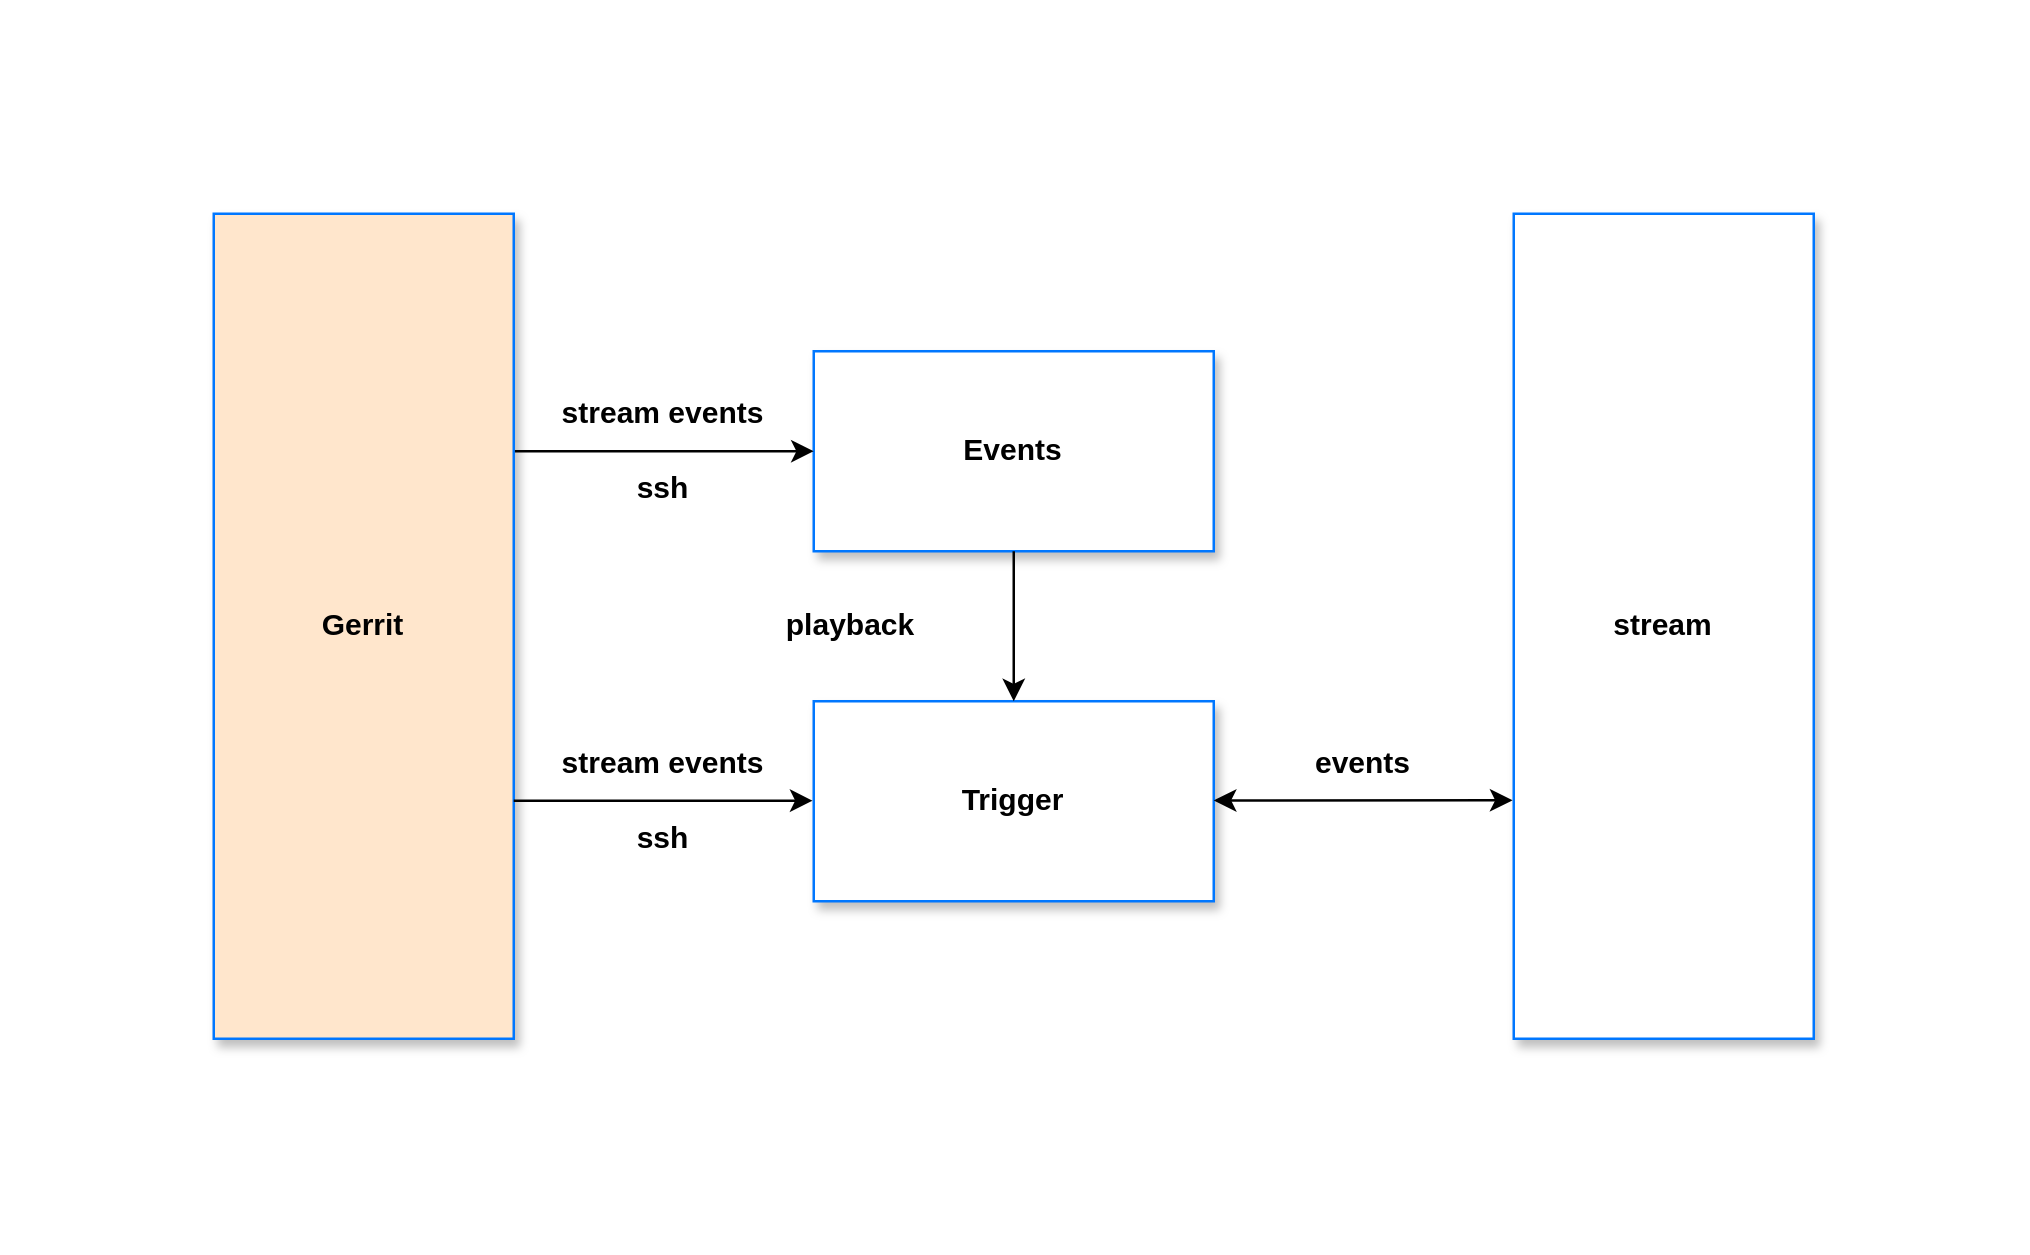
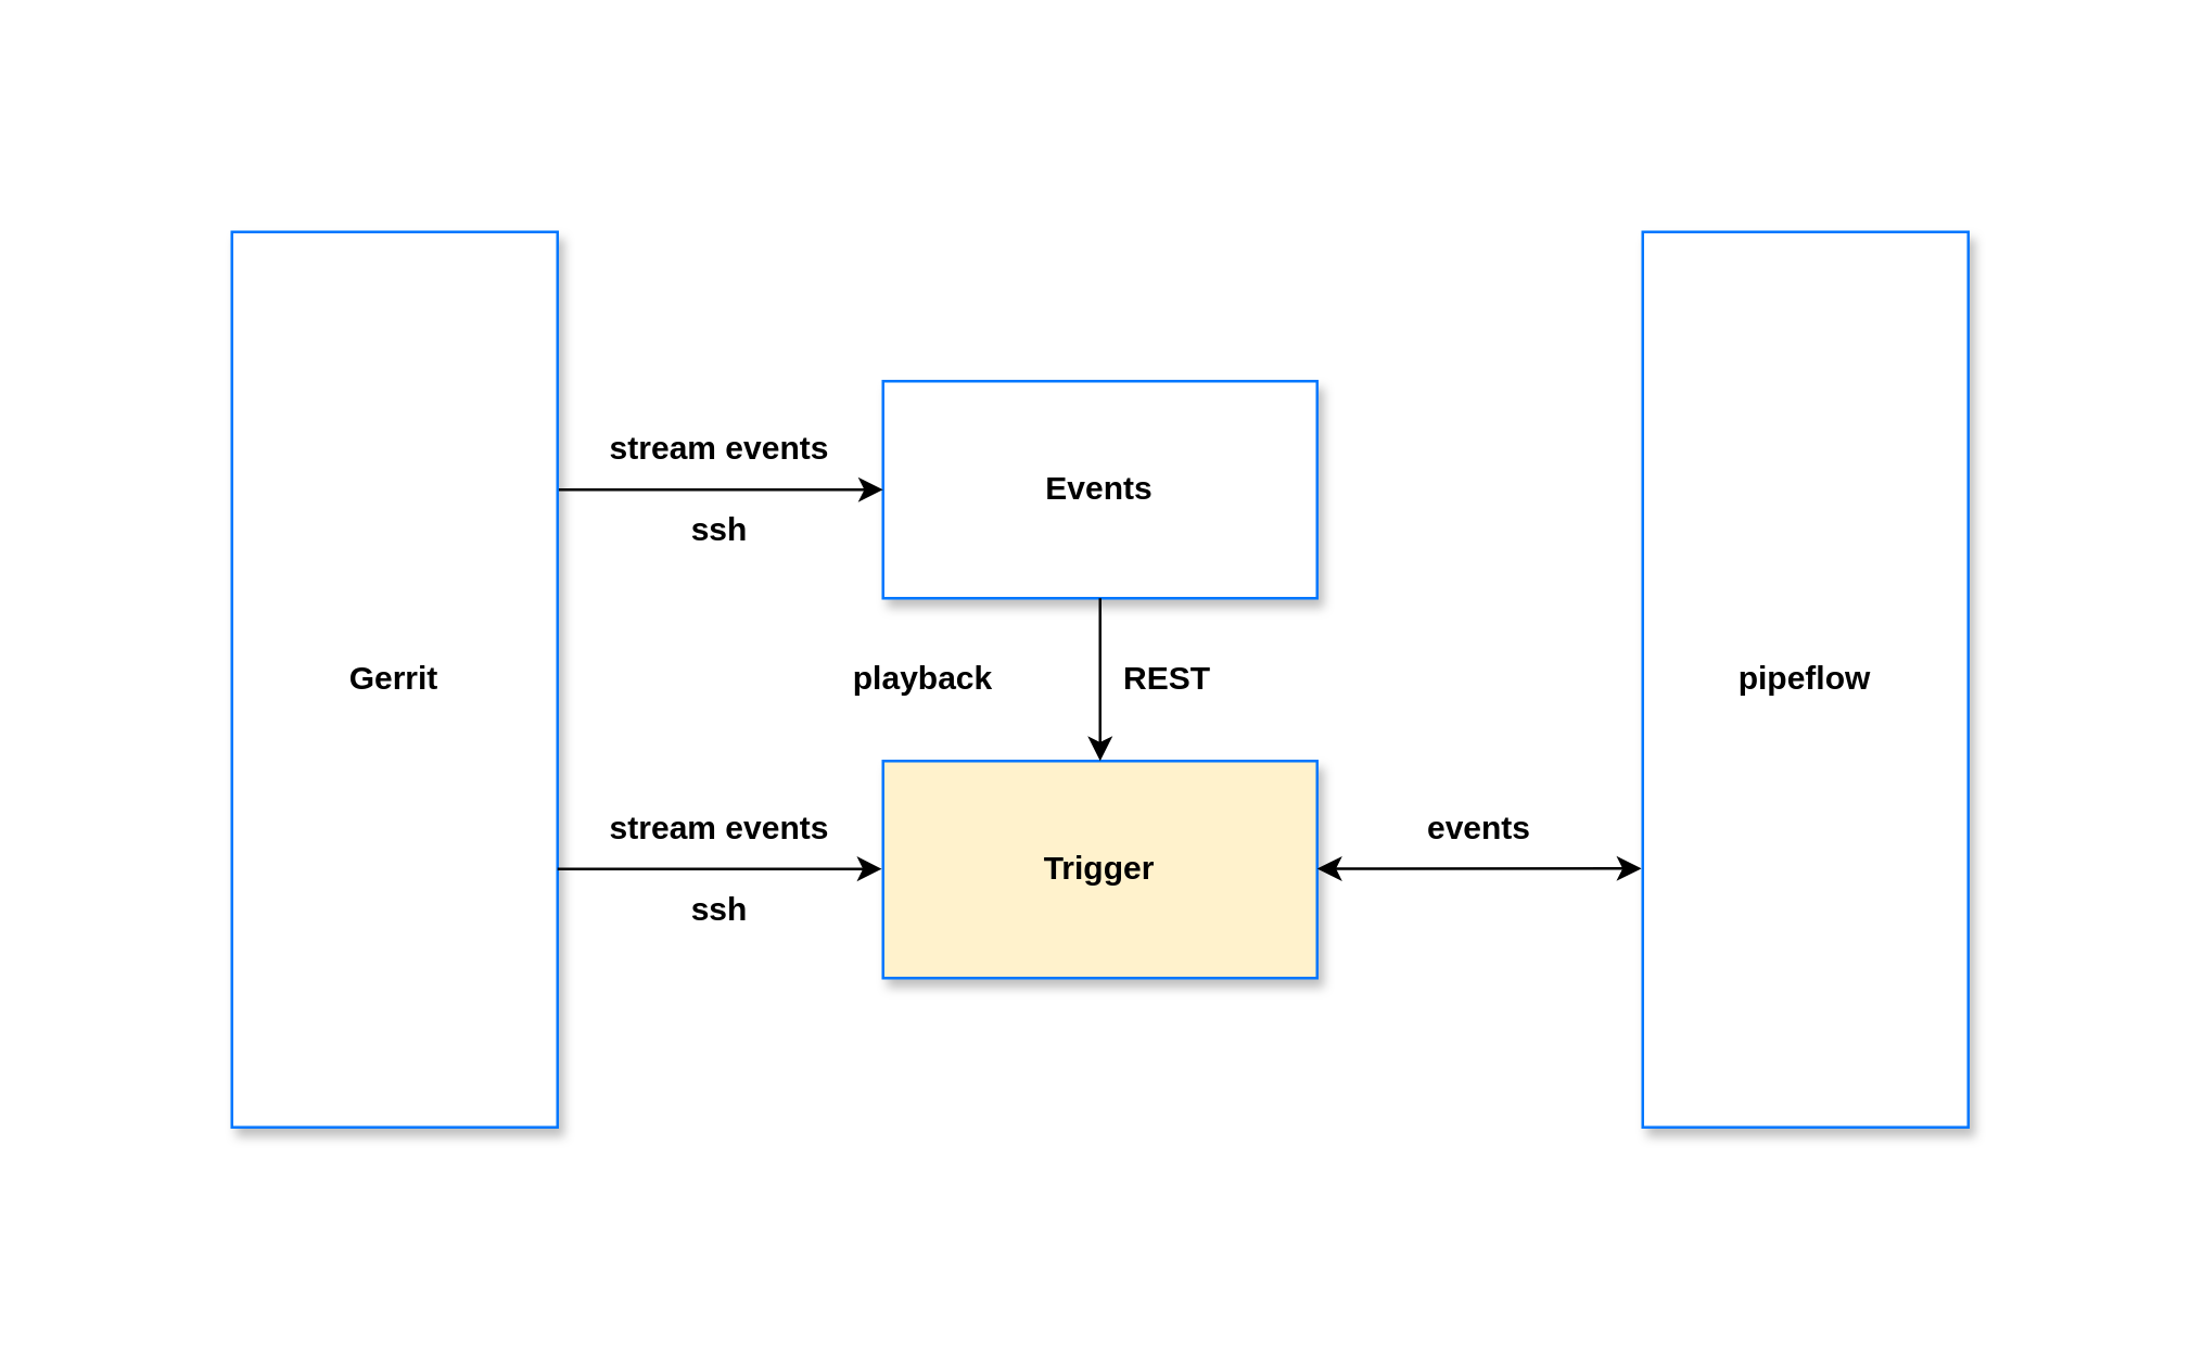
  <mxCell id="0" />
  <mxCell id="1" parent="0" />
  <mxCell id="2" value="" style="rounded=0;whiteSpace=wrap;html=1;strokeColor=none;" vertex="1" parent="1"><mxGeometry x="20" y="20" width="770" height="460" as="geometry" /></mxCell>
- <mxCell id="3" value="&lt;b&gt;Gerrit&lt;/b&gt;" style="rounded=0;whiteSpace=wrap;html=1;strokeColor=#0077FF;shadow=1;fillColor=#ffe6cc;" parent="1" vertex="1"><mxGeometry x="85" y="85" width="120" height="330" as="geometry" /></mxCell>
+ <mxCell id="3" value="&lt;b&gt;Gerrit&lt;/b&gt;" style="rounded=0;whiteSpace=wrap;html=1;strokeColor=#0077FF;shadow=1;" parent="1" vertex="1"><mxGeometry x="85" y="85" width="120" height="330" as="geometry" /></mxCell>
  <mxCell id="4" value="&lt;b&gt;Events&lt;/b&gt;" style="rounded=0;whiteSpace=wrap;html=1;strokeColor=#0077FF;shadow=1;" parent="1" vertex="1"><mxGeometry x="325" y="140" width="160" height="80" as="geometry" /></mxCell>
- <mxCell id="5" value="&lt;b&gt;Trigger&lt;/b&gt;" style="rounded=0;whiteSpace=wrap;html=1;strokeColor=#0077FF;shadow=1;" parent="1" vertex="1"><mxGeometry x="325" y="280" width="160" height="80" as="geometry" /></mxCell>
- <mxCell id="6" value="&lt;b&gt;stream&lt;/b&gt;" style="rounded=0;whiteSpace=wrap;html=1;strokeColor=#0077FF;shadow=1;" parent="1" vertex="1"><mxGeometry x="605" y="85" width="120" height="330" as="geometry" /></mxCell>
+ <mxCell id="5" value="&lt;b&gt;Trigger&lt;/b&gt;" style="rounded=0;whiteSpace=wrap;html=1;strokeColor=#0077FF;shadow=1;fillColor=#fff2cc;" parent="1" vertex="1"><mxGeometry x="325" y="280" width="160" height="80" as="geometry" /></mxCell>
+ <mxCell id="6" value="&lt;b&gt;pipeflow&lt;/b&gt;" style="rounded=0;whiteSpace=wrap;html=1;strokeColor=#0077FF;shadow=1;" parent="1" vertex="1"><mxGeometry x="605" y="85" width="120" height="330" as="geometry" /></mxCell>
  <mxCell id="7" value="" style="endArrow=classic;html=1;entryX=0;entryY=0.5;entryDx=0;entryDy=0;exitX=1.004;exitY=0.288;exitDx=0;exitDy=0;exitPerimeter=0;" parent="1" source="3" target="4" edge="1"><mxGeometry width="50" height="50" relative="1" as="geometry"><mxPoint x="285" y="375" as="sourcePoint" /><mxPoint x="335" y="325" as="targetPoint" /></mxGeometry></mxCell>
  <mxCell id="8" value="" style="endArrow=classic;html=1;entryX=0;entryY=0.5;entryDx=0;entryDy=0;exitX=1.004;exitY=0.288;exitDx=0;exitDy=0;exitPerimeter=0;" parent="1" edge="1"><mxGeometry width="50" height="50" relative="1" as="geometry"><mxPoint x="205" y="319.79" as="sourcePoint" /><mxPoint x="324.52" y="319.75" as="targetPoint" /></mxGeometry></mxCell>
  <mxCell id="9" value="" style="endArrow=classic;html=1;entryX=0;entryY=0.5;entryDx=0;entryDy=0;exitX=1.004;exitY=0.288;exitDx=0;exitDy=0;exitPerimeter=0;startArrow=classic;startFill=1;" parent="1" edge="1"><mxGeometry width="50" height="50" relative="1" as="geometry"><mxPoint x="485" y="319.67" as="sourcePoint" /><mxPoint x="604.52" y="319.63" as="targetPoint" /></mxGeometry></mxCell>
  <mxCell id="10" value="stream events" style="text;html=1;strokeColor=none;fillColor=none;align=center;verticalAlign=middle;whiteSpace=wrap;rounded=0;shadow=1;fontStyle=1" parent="1" vertex="1"><mxGeometry x="215" y="155" width="100" height="20" as="geometry" /></mxCell>
  <mxCell id="11" value="ssh" style="text;html=1;strokeColor=none;fillColor=none;align=center;verticalAlign=middle;whiteSpace=wrap;rounded=0;shadow=1;fontStyle=1" parent="1" vertex="1"><mxGeometry x="215" y="185" width="100" height="20" as="geometry" /></mxCell>
  <mxCell id="12" value="ssh" style="text;html=1;strokeColor=none;fillColor=none;align=center;verticalAlign=middle;whiteSpace=wrap;rounded=0;shadow=1;fontStyle=1" parent="1" vertex="1"><mxGeometry x="215" y="325" width="100" height="20" as="geometry" /></mxCell>
  <mxCell id="13" value="stream events" style="text;html=1;strokeColor=none;fillColor=none;align=center;verticalAlign=middle;whiteSpace=wrap;rounded=0;shadow=1;fontStyle=1" parent="1" vertex="1"><mxGeometry x="215" y="295" width="100" height="20" as="geometry" /></mxCell>
  <mxCell id="14" value="playback" style="text;html=1;strokeColor=none;fillColor=none;align=center;verticalAlign=middle;whiteSpace=wrap;rounded=0;shadow=1;fontStyle=1" parent="1" vertex="1"><mxGeometry x="315" y="240" width="50" height="20" as="geometry" /></mxCell>
+ <mxCell id="15" value="REST" style="text;html=1;strokeColor=none;fillColor=none;align=center;verticalAlign=middle;whiteSpace=wrap;rounded=0;shadow=1;fontStyle=1" parent="1" vertex="1"><mxGeometry x="410" y="240" width="40" height="20" as="geometry" /></mxCell>
  <mxCell id="16" value="events" style="text;html=1;strokeColor=none;fillColor=none;align=center;verticalAlign=middle;whiteSpace=wrap;rounded=0;shadow=1;fontStyle=1" parent="1" vertex="1"><mxGeometry x="515" y="295" width="60" height="20" as="geometry" /></mxCell>
  <mxCell id="17" value="" style="endArrow=classic;html=1;entryX=0.5;entryY=0;entryDx=0;entryDy=0;exitX=0.5;exitY=1;exitDx=0;exitDy=0;" parent="1" source="4" target="5" edge="1"><mxGeometry width="50" height="50" relative="1" as="geometry"><mxPoint x="345" y="275" as="sourcePoint" /><mxPoint x="395" y="225" as="targetPoint" /></mxGeometry></mxCell>
